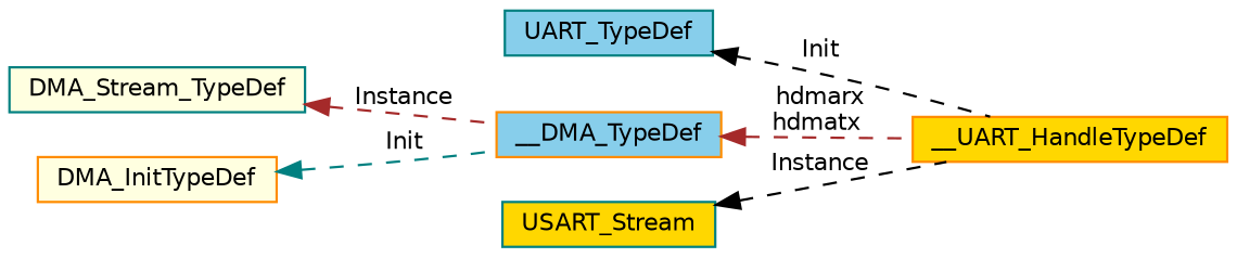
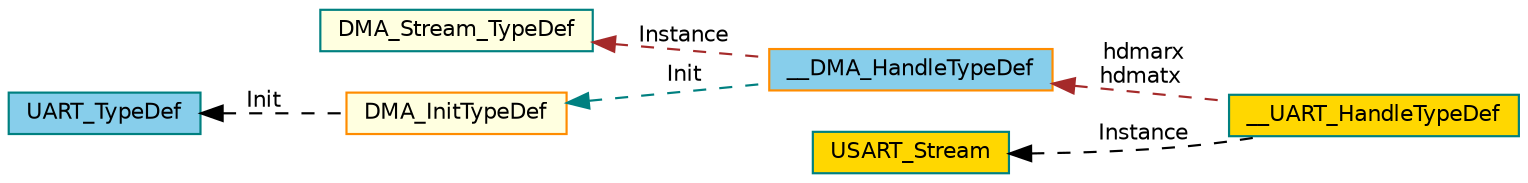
  digraph {
    rankdir=LR
    node [color=darkorange fillcolor=gold fontname=Helvetica fontsize=10 shape=record style=filled]
    edge [color=black dir=back fontname=Helvetica fontsize=10 labelfontname=Helvetica labelfontsize=10 style=dashed]
-   n1 [fontcolor=black height=0.2 label=__UART_HandleTypeDef width=0.4]
+   n1 [color=teal fontcolor=black height=0.2 label=__UART_HandleTypeDef width=0.4]
    n2 [color=teal fillcolor=skyblue height=0.2 label=UART_TypeDef width=0.4]
-   n3 [fillcolor=skyblue height=0.2 label=__DMA_TypeDef width=0.4]
+   n3 [fillcolor=skyblue height=0.2 label=__DMA_HandleTypeDef width=0.4]
    n4 [color=teal fillcolor=lightyellow height=0.2 label=DMA_Stream_TypeDef width=0.4]
    n5 [fillcolor=lightyellow height=0.2 label=DMA_InitTypeDef width=0.4]
    n6 [color=teal height=0.2 label=USART_Stream width=0.4]
-   n2 -> n1 [label=" Init"]
+   n2 -> n5 [label=" Init"]
    n3 -> n1 [color=brown label=" hdmarx\nhdmatx"]
    n4 -> n3 [color=brown label=" Instance"]
    n5 -> n3 [color=teal label=" Init"]
    n6 -> n1 [label=" Instance"]
  }
